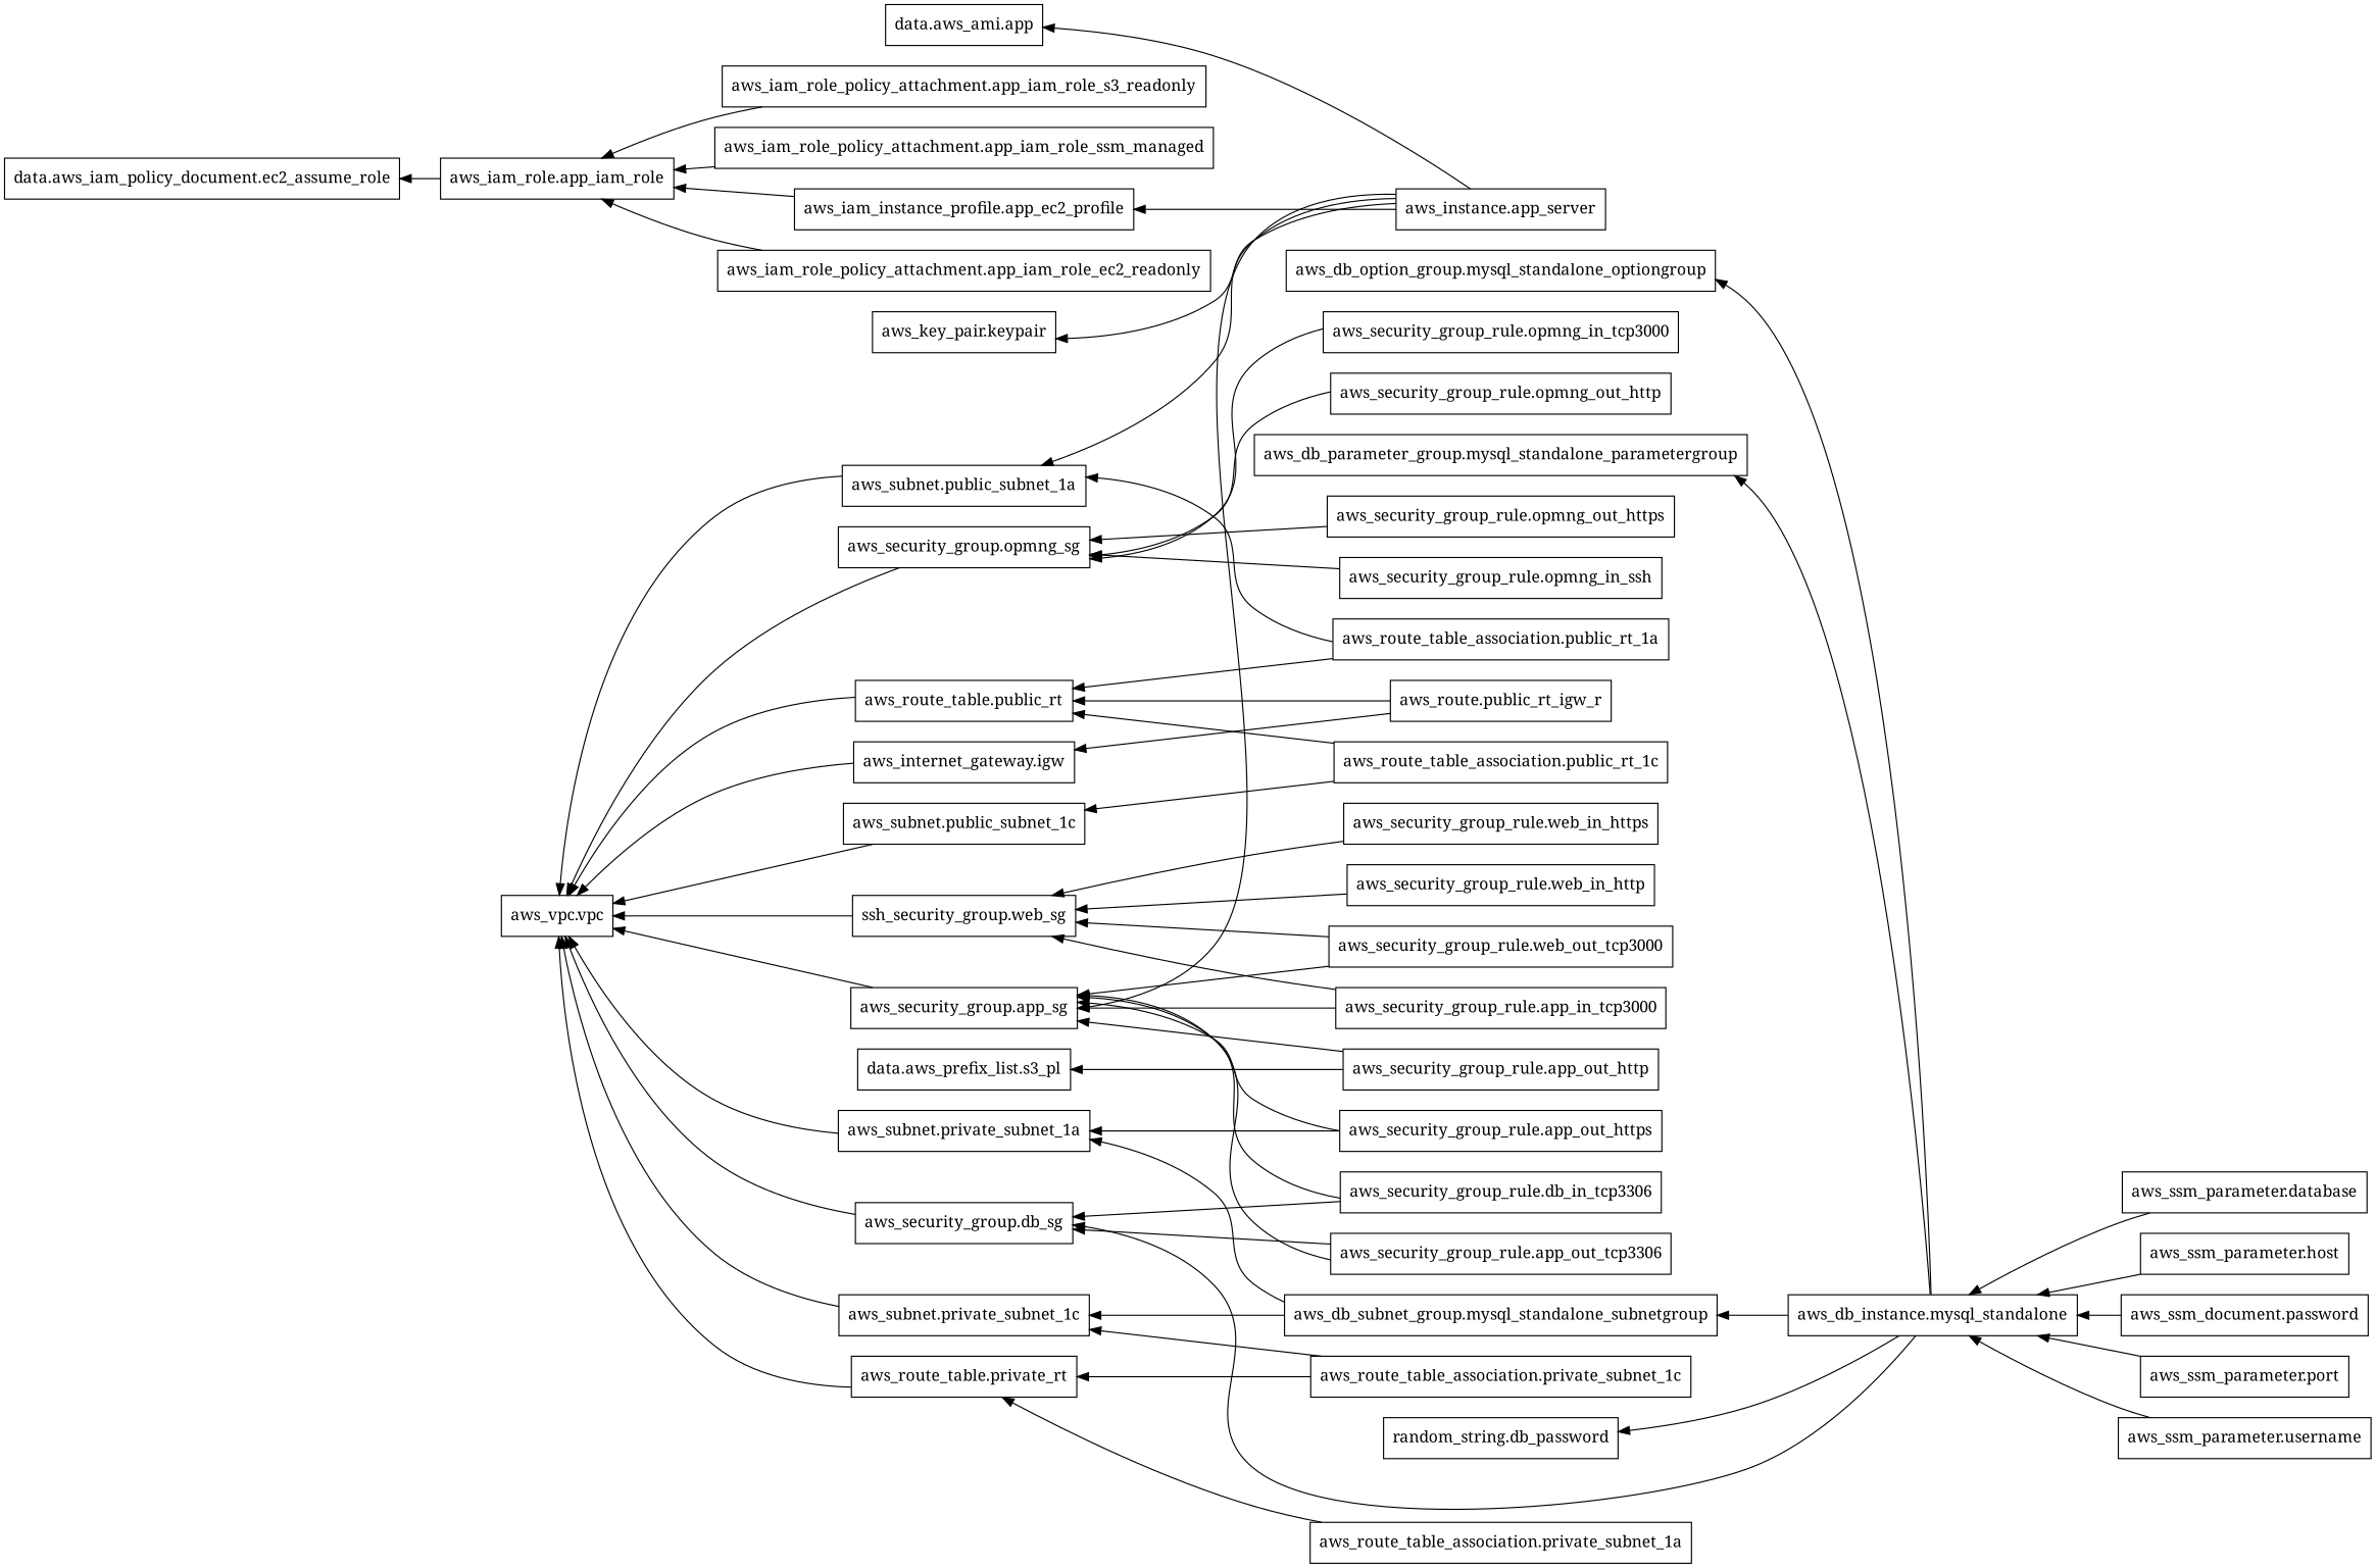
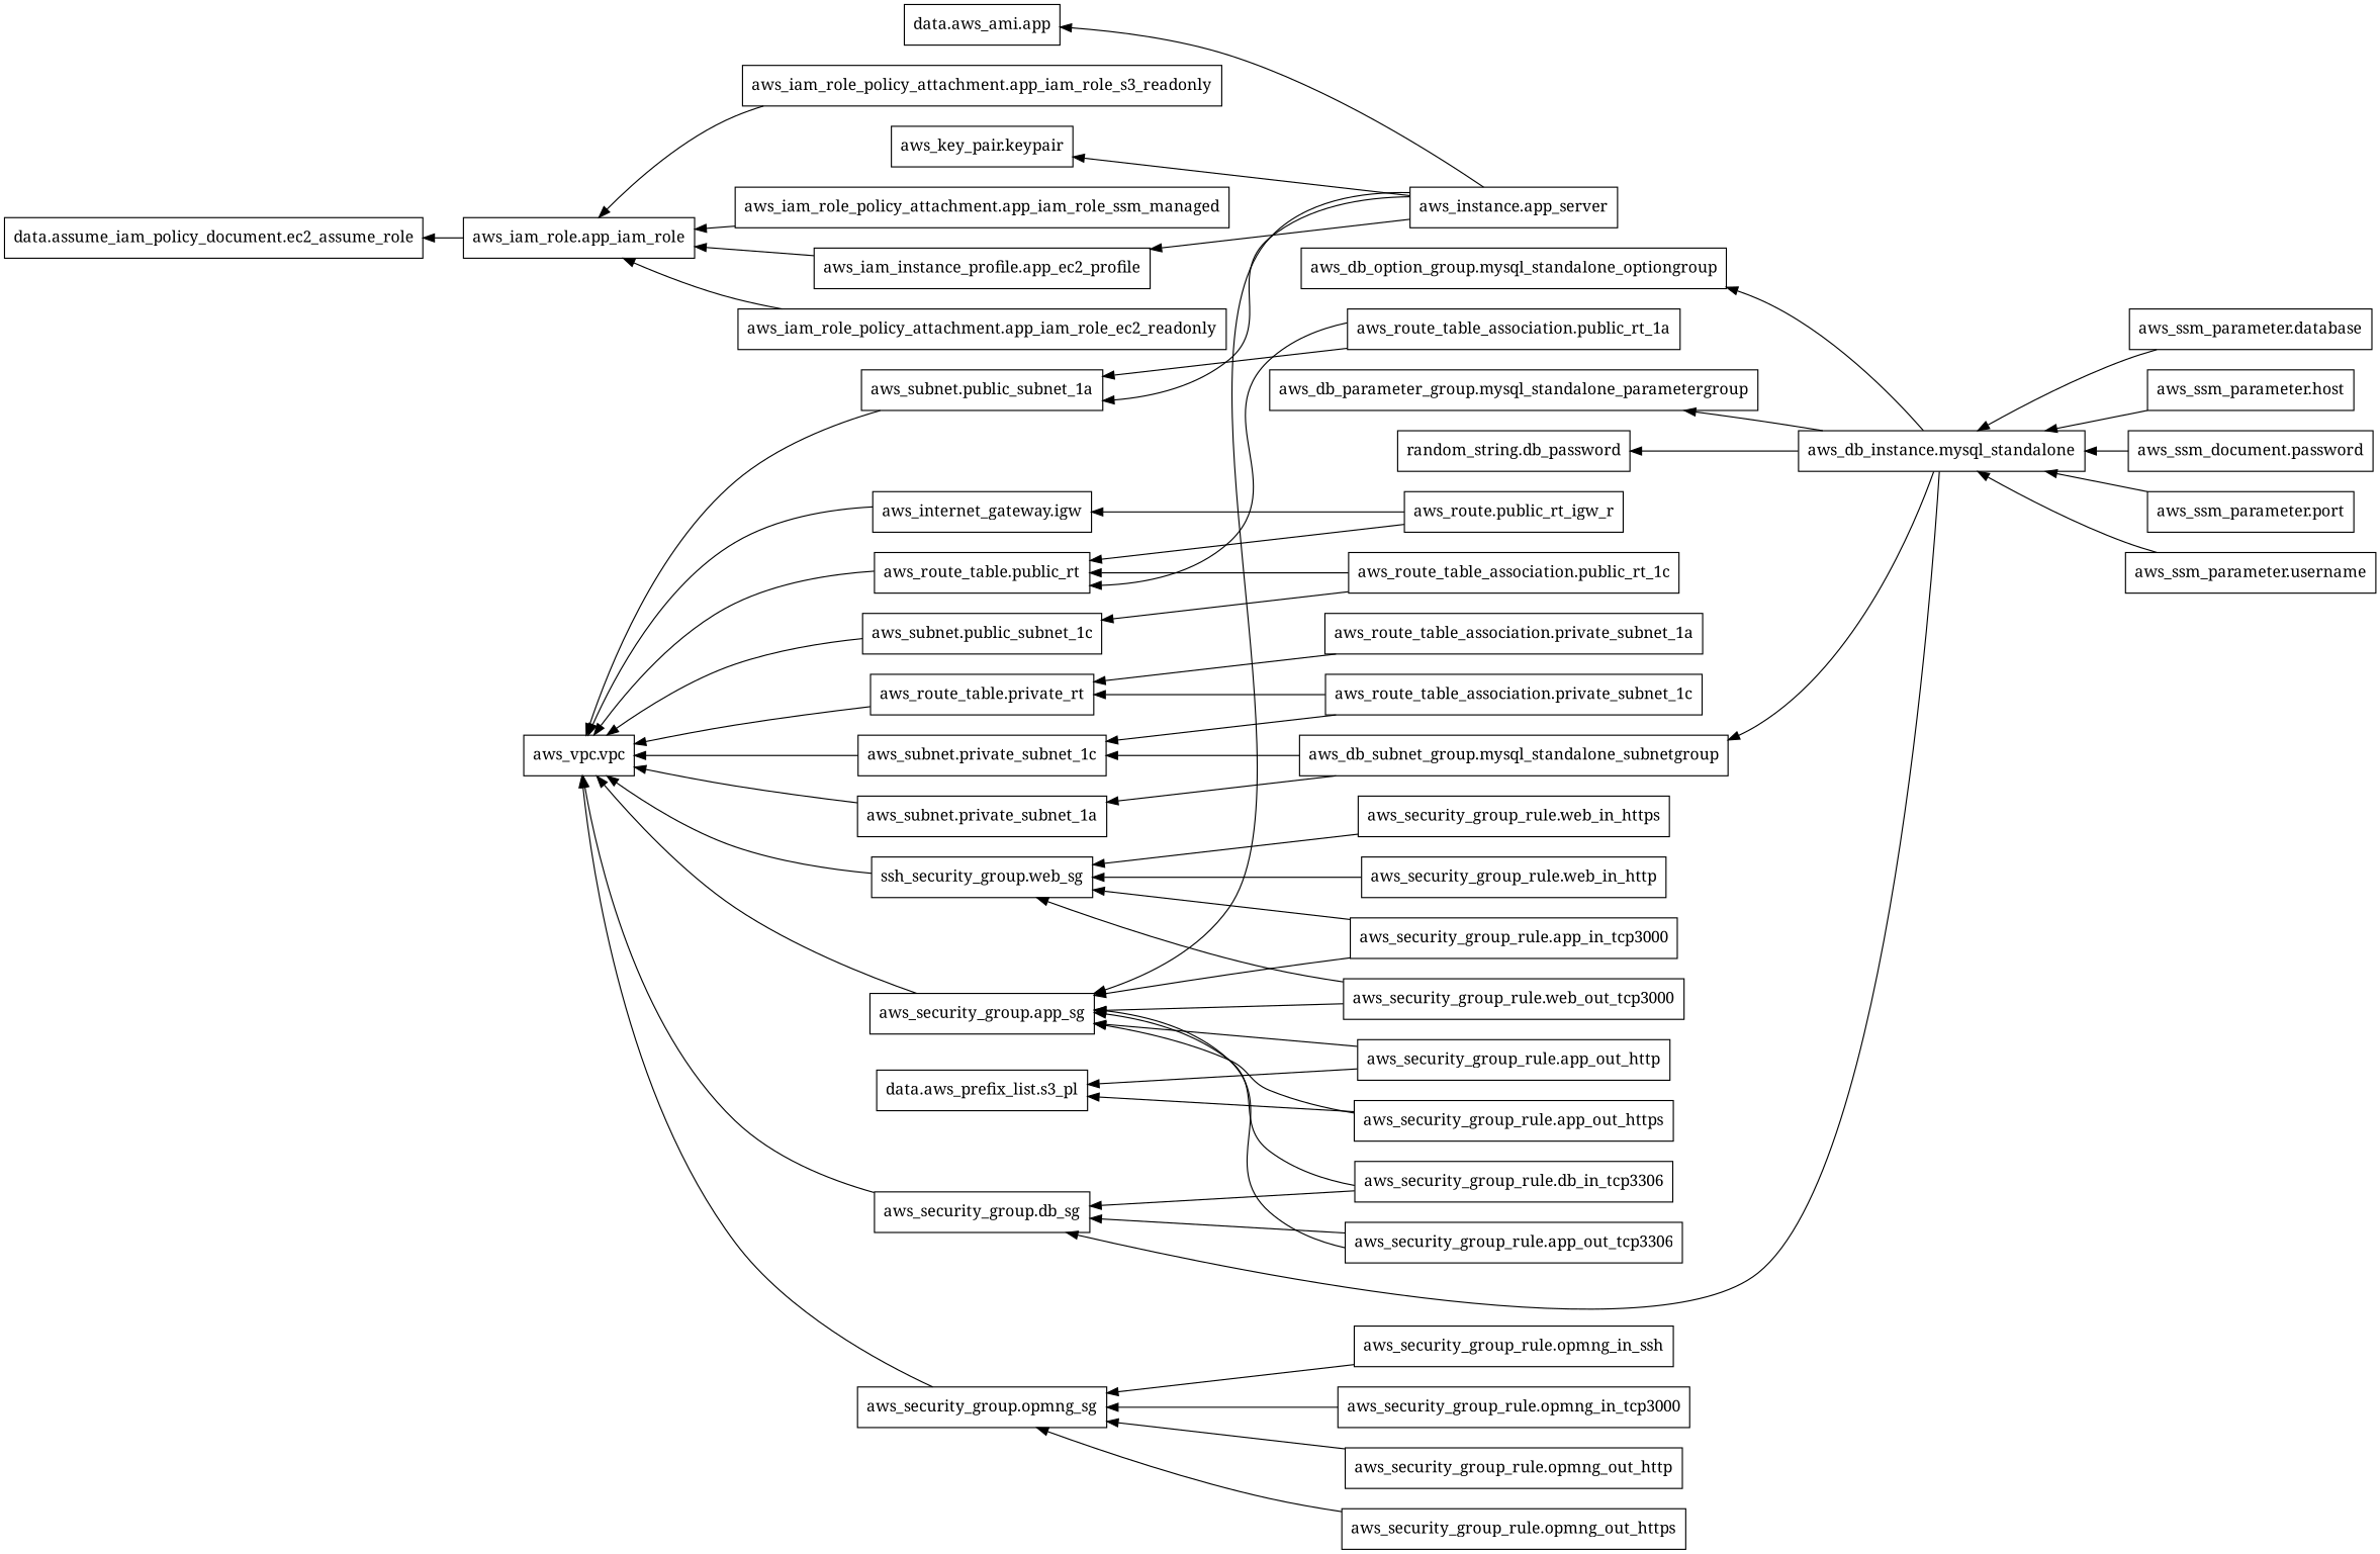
  digraph {
    fontname="Noto Serif"
    rankdir=RL
    node [fontname="Noto Serif" shape=rect]
    edge [fontname="Noto Serif"]
    n1 [label="data.aws_ami.app"]
-   n2 [label="data.aws_iam_policy_document.ec2_assume_role"]
+   n2 [label="data.assume_iam_policy_document.ec2_assume_role"]
    n3 [label="data.aws_prefix_list.s3_pl"]
    n4 [label="aws_db_instance.mysql_standalone"]
    n5 [label="aws_db_option_group.mysql_standalone_optiongroup"]
    n6 [label="aws_db_parameter_group.mysql_standalone_parametergroup"]
    n7 [label="aws_db_subnet_group.mysql_standalone_subnetgroup"]
    n8 [label="aws_security_group.db_sg"]
    n9 [label="random_string.db_password"]
    n10 [label="aws_subnet.private_subnet_1a"]
    n11 [label="aws_subnet.private_subnet_1c"]
    n12 [label="aws_vpc.vpc"]
    n13 [label="aws_iam_instance_profile.app_ec2_profile"]
    n14 [label="aws_iam_role.app_iam_role"]
    n15 [label="aws_iam_role_policy_attachment.app_iam_role_ec2_readonly"]
    n16 [label="aws_iam_role_policy_attachment.app_iam_role_s3_readonly"]
    n17 [label="aws_iam_role_policy_attachment.app_iam_role_ssm_managed"]
    n18 [label="aws_instance.app_server"]
    n19 [label="aws_key_pair.keypair"]
    n20 [label="aws_security_group.app_sg"]
    n21 [label="aws_subnet.public_subnet_1a"]
    n22 [label="aws_security_group.opmng_sg"]
    n23 [label="aws_internet_gateway.igw"]
    n24 [label="aws_route.public_rt_igw_r"]
    n25 [label="aws_route_table.public_rt"]
    n26 [label="aws_route_table.private_rt"]
    n27 [label="aws_route_table_association.private_subnet_1a"]
    n28 [label="aws_route_table_association.private_subnet_1c"]
    n29 [label="aws_route_table_association.public_rt_1a"]
    n30 [label="aws_route_table_association.public_rt_1c"]
    n31 [label="aws_subnet.public_subnet_1c"]
    n32 [label="ssh_security_group.web_sg"]
    n33 [label="aws_security_group_rule.app_in_tcp3000"]
    n34 [label="aws_security_group_rule.app_out_http"]
    n35 [label="aws_security_group_rule.app_out_https"]
    n36 [label="aws_security_group_rule.app_out_tcp3306"]
    n37 [label="aws_security_group_rule.db_in_tcp3306"]
    n38 [label="aws_security_group_rule.opmng_in_ssh"]
    n39 [label="aws_security_group_rule.opmng_in_tcp3000"]
    n40 [label="aws_security_group_rule.opmng_out_http"]
    n41 [label="aws_security_group_rule.opmng_out_https"]
    n42 [label="aws_security_group_rule.web_in_http"]
    n43 [label="aws_security_group_rule.web_in_https"]
    n44 [label="aws_security_group_rule.web_out_tcp3000"]
    n45 [label="aws_ssm_parameter.database"]
    n46 [label="aws_ssm_parameter.host"]
    n47 [label="aws_ssm_document.password"]
    n48 [label="aws_ssm_parameter.port"]
    n49 [label="aws_ssm_parameter.username"]
    n4 -> n5
    n4 -> n6
    n4 -> n7
    n4 -> n8
    n4 -> n9
    n7 -> n10
    n7 -> n11
    n8 -> n12
    n10 -> n12
    n11 -> n12
    n13 -> n14
    n14 -> n2
    n15 -> n14
    n16 -> n14
    n17 -> n14
    n18 -> n1
    n18 -> n13
    n18 -> n19
    n18 -> n20
    n18 -> n21
    n20 -> n12
    n21 -> n12
    n22 -> n12
    n23 -> n12
    n24 -> n23
    n24 -> n25
    n25 -> n12
    n26 -> n12
    n27 -> n26
    n28 -> n11
    n28 -> n26
    n29 -> n21
    n29 -> n25
    n30 -> n25
    n30 -> n31
    n31 -> n12
    n32 -> n12
    n33 -> n20
    n33 -> n32
    n34 -> n3
    n34 -> n20
-   n35 -> n10
+   n35 -> n3
    n35 -> n20
    n36 -> n8
    n36 -> n20
    n37 -> n8
    n37 -> n20
    n38 -> n22
    n39 -> n22
    n40 -> n22
    n41 -> n22
    n42 -> n32
    n43 -> n32
    n44 -> n20
    n44 -> n32
    n45 -> n4
    n46 -> n4
    n47 -> n4
    n48 -> n4
    n49 -> n4
  }
